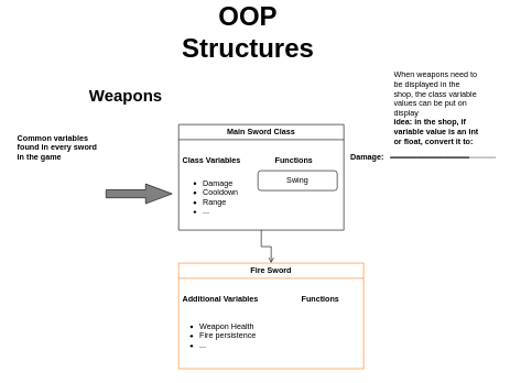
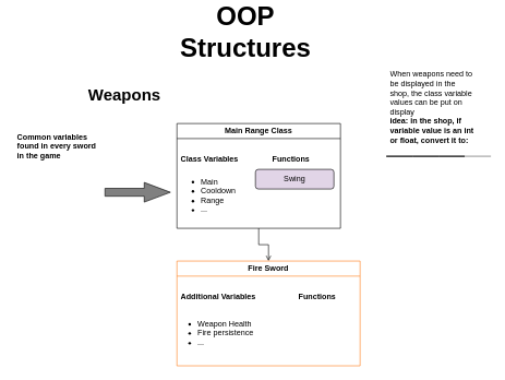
  <mxCell id="0" />
  <mxCell id="1" parent="0" />
  <mxCell id="2" value="&lt;b&gt;&lt;font style=&quot;font-size: 40px;&quot;&gt;OOP Structures&lt;/font&gt;&lt;/b&gt;" style="text;html=1;strokeColor=none;fillColor=none;align=center;verticalAlign=middle;whiteSpace=wrap;rounded=0;" vertex="1" parent="1"><mxGeometry x="265" y="20" width="220" height="30" as="geometry" /></mxCell>
  <mxCell id="3" style="edgeStyle=orthogonalEdgeStyle;rounded=0;orthogonalLoop=1;jettySize=auto;html=1;exitX=0.5;exitY=1;exitDx=0;exitDy=0;endArrow=open;" edge="1" parent="1" source="4" target="12"><mxGeometry relative="1" as="geometry" /></mxCell>
- <mxCell id="4" value="Main Sword Class" style="swimlane;whiteSpace=wrap;html=1;" vertex="1" parent="1"><mxGeometry x="270" y="175" width="250" height="160" as="geometry" /></mxCell>
+ <mxCell id="4" value="Main Range Class" style="swimlane;whiteSpace=wrap;html=1;" vertex="1" parent="1"><mxGeometry x="270" y="175" width="250" height="160" as="geometry" /></mxCell>
  <mxCell id="5" value="&lt;b&gt;Class Variables&lt;/b&gt;" style="text;strokeColor=none;fillColor=none;align=left;verticalAlign=middle;spacingLeft=4;spacingRight=4;overflow=hidden;points=[[0,0.5],[1,0.5]];portConstraint=eastwest;rotatable=0;whiteSpace=wrap;html=1;" vertex="1" parent="4"><mxGeometry y="40" width="140" height="30" as="geometry" /></mxCell>
- <mxCell id="6" value="&lt;ul&gt;&lt;li&gt;Damage&lt;/li&gt;&lt;li&gt;Cooldown&lt;/li&gt;&lt;li&gt;Range&lt;/li&gt;&lt;li&gt;...&lt;/li&gt;&lt;/ul&gt;" style="text;strokeColor=none;fillColor=none;html=1;whiteSpace=wrap;verticalAlign=middle;overflow=hidden;" vertex="1" parent="4"><mxGeometry x="-5" y="60" width="125" height="100" as="geometry" /></mxCell>
+ <mxCell id="6" value="&lt;ul&gt;&lt;li&gt;Main&lt;/li&gt;&lt;li&gt;Cooldown&lt;/li&gt;&lt;li&gt;Range&lt;/li&gt;&lt;li&gt;...&lt;/li&gt;&lt;/ul&gt;" style="text;strokeColor=none;fillColor=none;html=1;whiteSpace=wrap;verticalAlign=middle;overflow=hidden;" vertex="1" parent="4"><mxGeometry x="-5" y="60" width="125" height="100" as="geometry" /></mxCell>
  <mxCell id="7" value="&lt;b&gt;Functions&lt;/b&gt;" style="text;strokeColor=none;fillColor=none;align=left;verticalAlign=middle;spacingLeft=4;spacingRight=4;overflow=hidden;points=[[0,0.5],[1,0.5]];portConstraint=eastwest;rotatable=0;whiteSpace=wrap;html=1;" vertex="1" parent="4"><mxGeometry x="140" y="40" width="80" height="30" as="geometry" /></mxCell>
- <mxCell id="8" value="Swing" style="rounded=1;whiteSpace=wrap;html=1;" vertex="1" parent="4"><mxGeometry x="120" y="70" width="120" height="30" as="geometry" /></mxCell>
+ <mxCell id="8" value="Swing" style="rounded=1;whiteSpace=wrap;html=1;fillColor=#e1d5e7;" vertex="1" parent="4"><mxGeometry x="120" y="70" width="120" height="30" as="geometry" /></mxCell>
  <mxCell id="9" value="" style="html=1;shadow=0;dashed=0;align=center;verticalAlign=middle;shape=mxgraph.arrows2.arrow;dy=0.6;dx=40;notch=0;fillColor=#808080;" vertex="1" parent="1"><mxGeometry x="160" y="265" width="100" height="30" as="geometry" /></mxCell>
  <mxCell id="10" value="&lt;b&gt;Common variables found in every sword in the game&lt;/b&gt;" style="text;strokeColor=none;fillColor=none;align=left;verticalAlign=middle;spacingLeft=4;spacingRight=4;overflow=hidden;points=[[0,0.5],[1,0.5]];portConstraint=eastwest;rotatable=0;whiteSpace=wrap;html=1;" vertex="1" parent="1"><mxGeometry x="20" y="185" width="140" height="50" as="geometry" /></mxCell>
  <mxCell id="11" value="&lt;b&gt;&lt;font style=&quot;font-size: 25px;&quot;&gt;Weapons&lt;/font&gt;&lt;/b&gt;" style="text;html=1;strokeColor=none;fillColor=none;align=center;verticalAlign=middle;whiteSpace=wrap;rounded=0;" vertex="1" parent="1"><mxGeometry x="80" y="115" width="220" height="30" as="geometry" /></mxCell>
  <mxCell id="12" value="Fire Sword" style="swimlane;whiteSpace=wrap;html=1;strokeColor=#FF7E1C;" vertex="1" parent="1"><mxGeometry x="270" y="385" width="280" height="160" as="geometry" /></mxCell>
  <mxCell id="13" value="&lt;b&gt;Additional Variables&lt;/b&gt;" style="text;strokeColor=none;fillColor=none;align=left;verticalAlign=middle;spacingLeft=4;spacingRight=4;overflow=hidden;points=[[0,0.5],[1,0.5]];portConstraint=eastwest;rotatable=0;whiteSpace=wrap;html=1;" vertex="1" parent="12"><mxGeometry y="40" width="140" height="30" as="geometry" /></mxCell>
  <mxCell id="14" value="&lt;ul&gt;&lt;li&gt;Weapon Health&lt;/li&gt;&lt;li&gt;Fire persistence&lt;/li&gt;&lt;li&gt;...&lt;/li&gt;&lt;/ul&gt;" style="text;strokeColor=none;fillColor=none;html=1;whiteSpace=wrap;verticalAlign=middle;overflow=hidden;" vertex="1" parent="12"><mxGeometry x="-10" y="60" width="135" height="100" as="geometry" /></mxCell>
  <mxCell id="15" value="&lt;b&gt;Functions&lt;/b&gt;" style="text;strokeColor=none;fillColor=none;align=left;verticalAlign=middle;spacingLeft=4;spacingRight=4;overflow=hidden;points=[[0,0.5],[1,0.5]];portConstraint=eastwest;rotatable=0;whiteSpace=wrap;html=1;" vertex="1" parent="12"><mxGeometry x="180" y="40" width="80" height="30" as="geometry" /></mxCell>
  <mxCell id="16" value="When weapons need to be displayed in the shop, the class variable values can be put on display&lt;br&gt;&lt;b&gt;idea: in the shop, if variable value is an int or float, convert it to:&lt;/b&gt;" style="text;strokeColor=none;fillColor=none;align=left;verticalAlign=middle;spacingLeft=4;spacingRight=4;overflow=hidden;points=[[0,0.5],[1,0.5]];portConstraint=eastwest;rotatable=0;whiteSpace=wrap;html=1;" vertex="1" parent="1"><mxGeometry x="590" y="80" width="140" height="140" as="geometry" /></mxCell>
  <mxCell id="17" value="" style="line;strokeWidth=2;html=1;" vertex="1" parent="1"><mxGeometry x="630" y="220" width="40" height="10" as="geometry" /></mxCell>
  <mxCell id="18" value="" style="line;strokeWidth=2;html=1;strokeColor=#000000;" vertex="1" parent="1"><mxGeometry x="670" y="220" width="40" height="10" as="geometry" /></mxCell>
  <mxCell id="19" value="" style="line;strokeWidth=2;html=1;fillColor=#f5f5f5;strokeColor=#A6A6A6;fontColor=#333333;" vertex="1" parent="1"><mxGeometry x="710" y="220" width="40" height="10" as="geometry" /></mxCell>
  <mxCell id="20" value="" style="line;strokeWidth=2;html=1;" vertex="1" parent="1"><mxGeometry x="590" y="220" width="40" height="10" as="geometry" /></mxCell>
- <mxCell id="21" value="&lt;b&gt;Damage:&lt;/b&gt;" style="text;html=1;align=center;verticalAlign=middle;resizable=0;points=[];autosize=1;strokeColor=none;fillColor=none;" vertex="1" parent="1"><mxGeometry x="520" y="210" width="70" height="30" as="geometry" /></mxCell>
